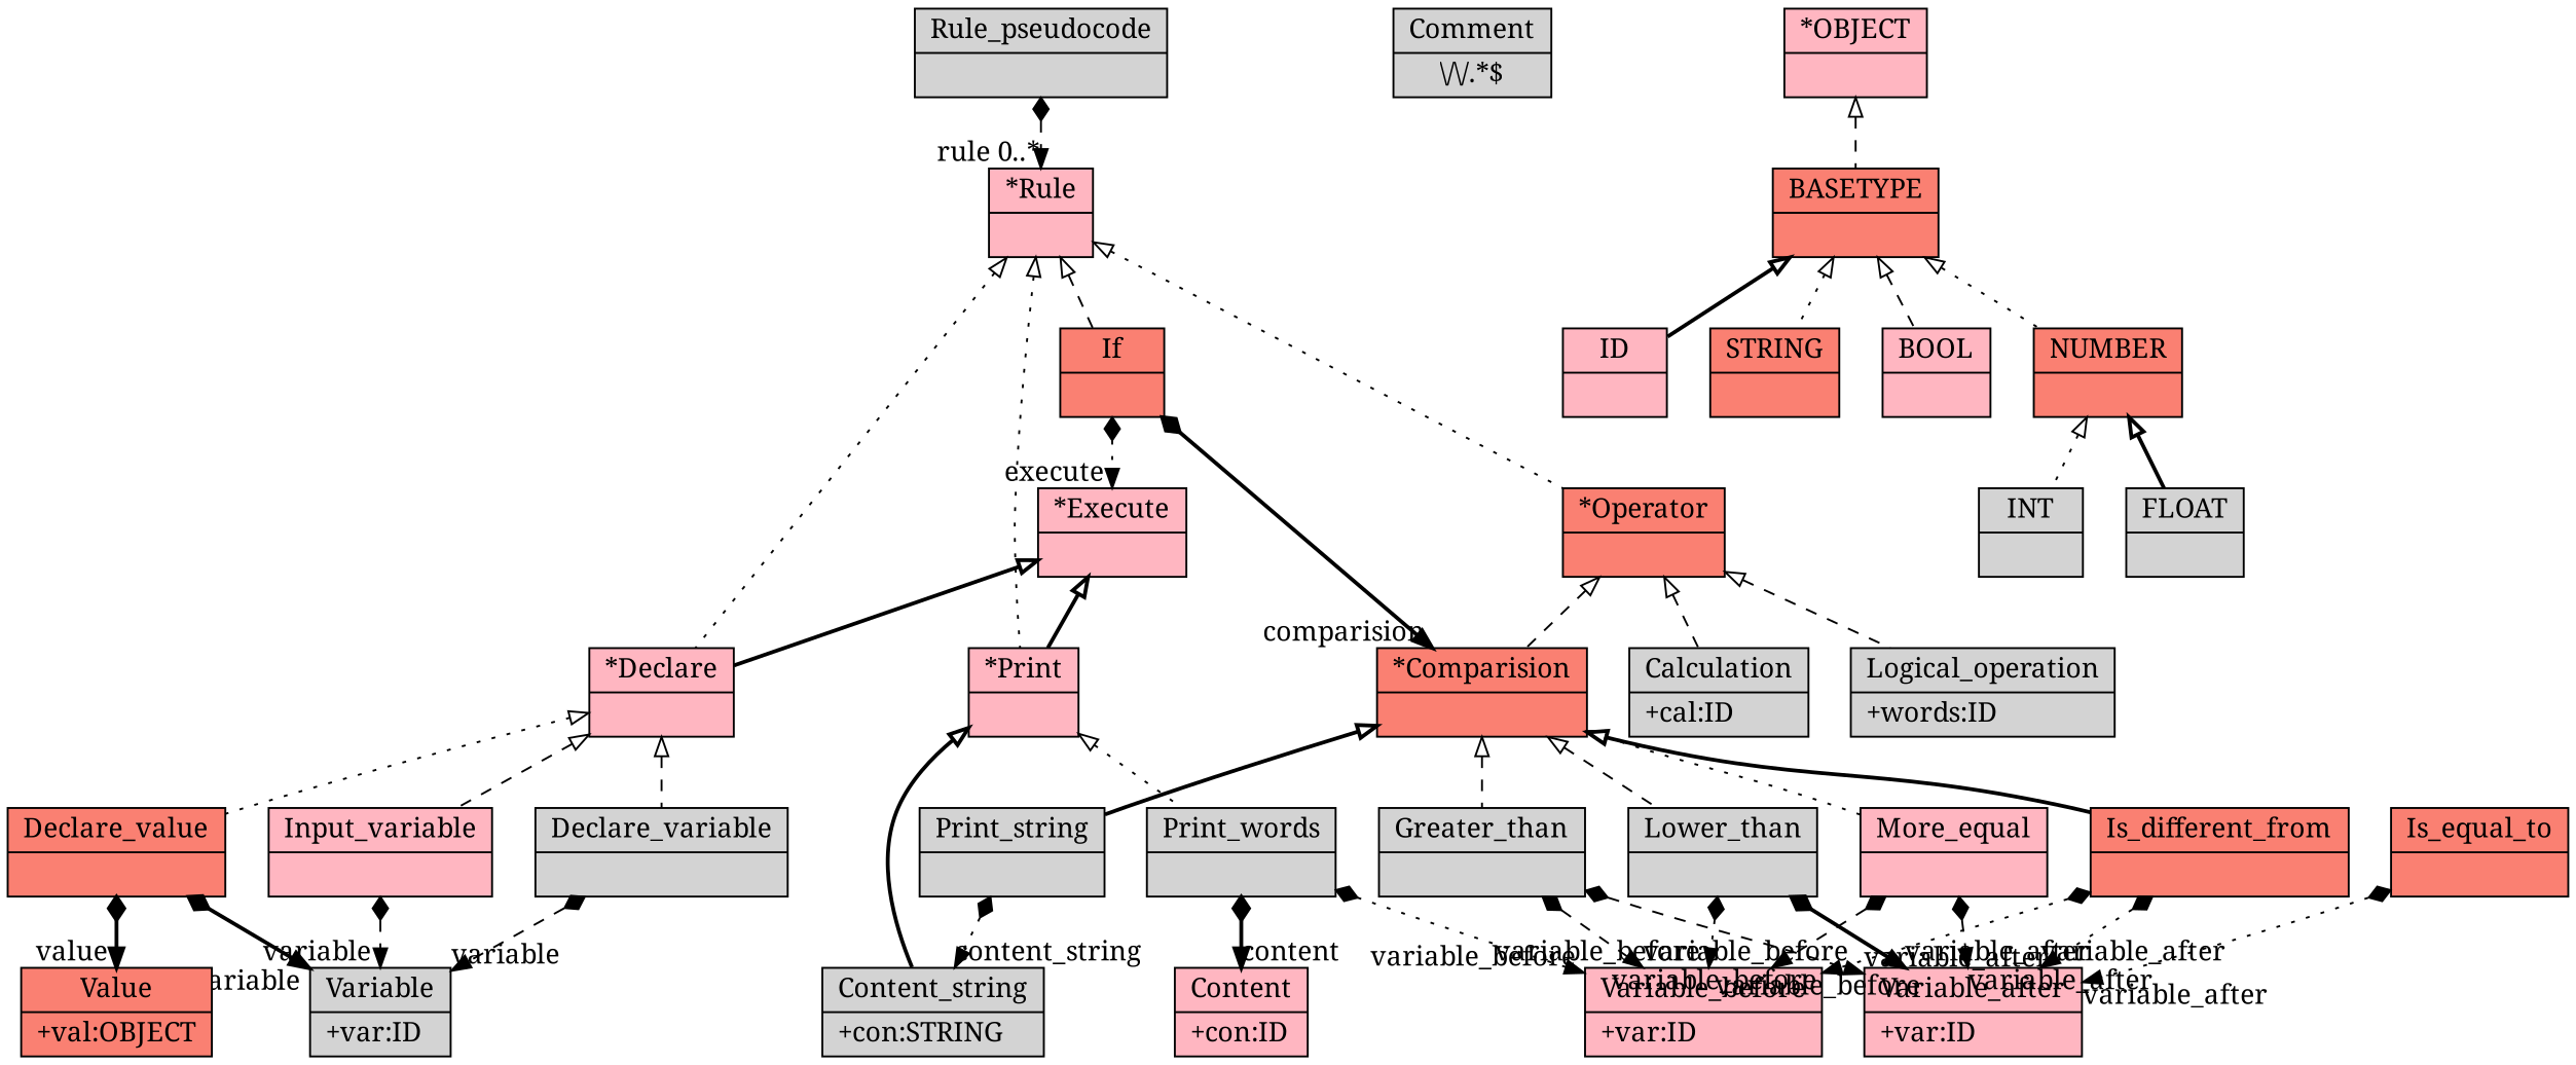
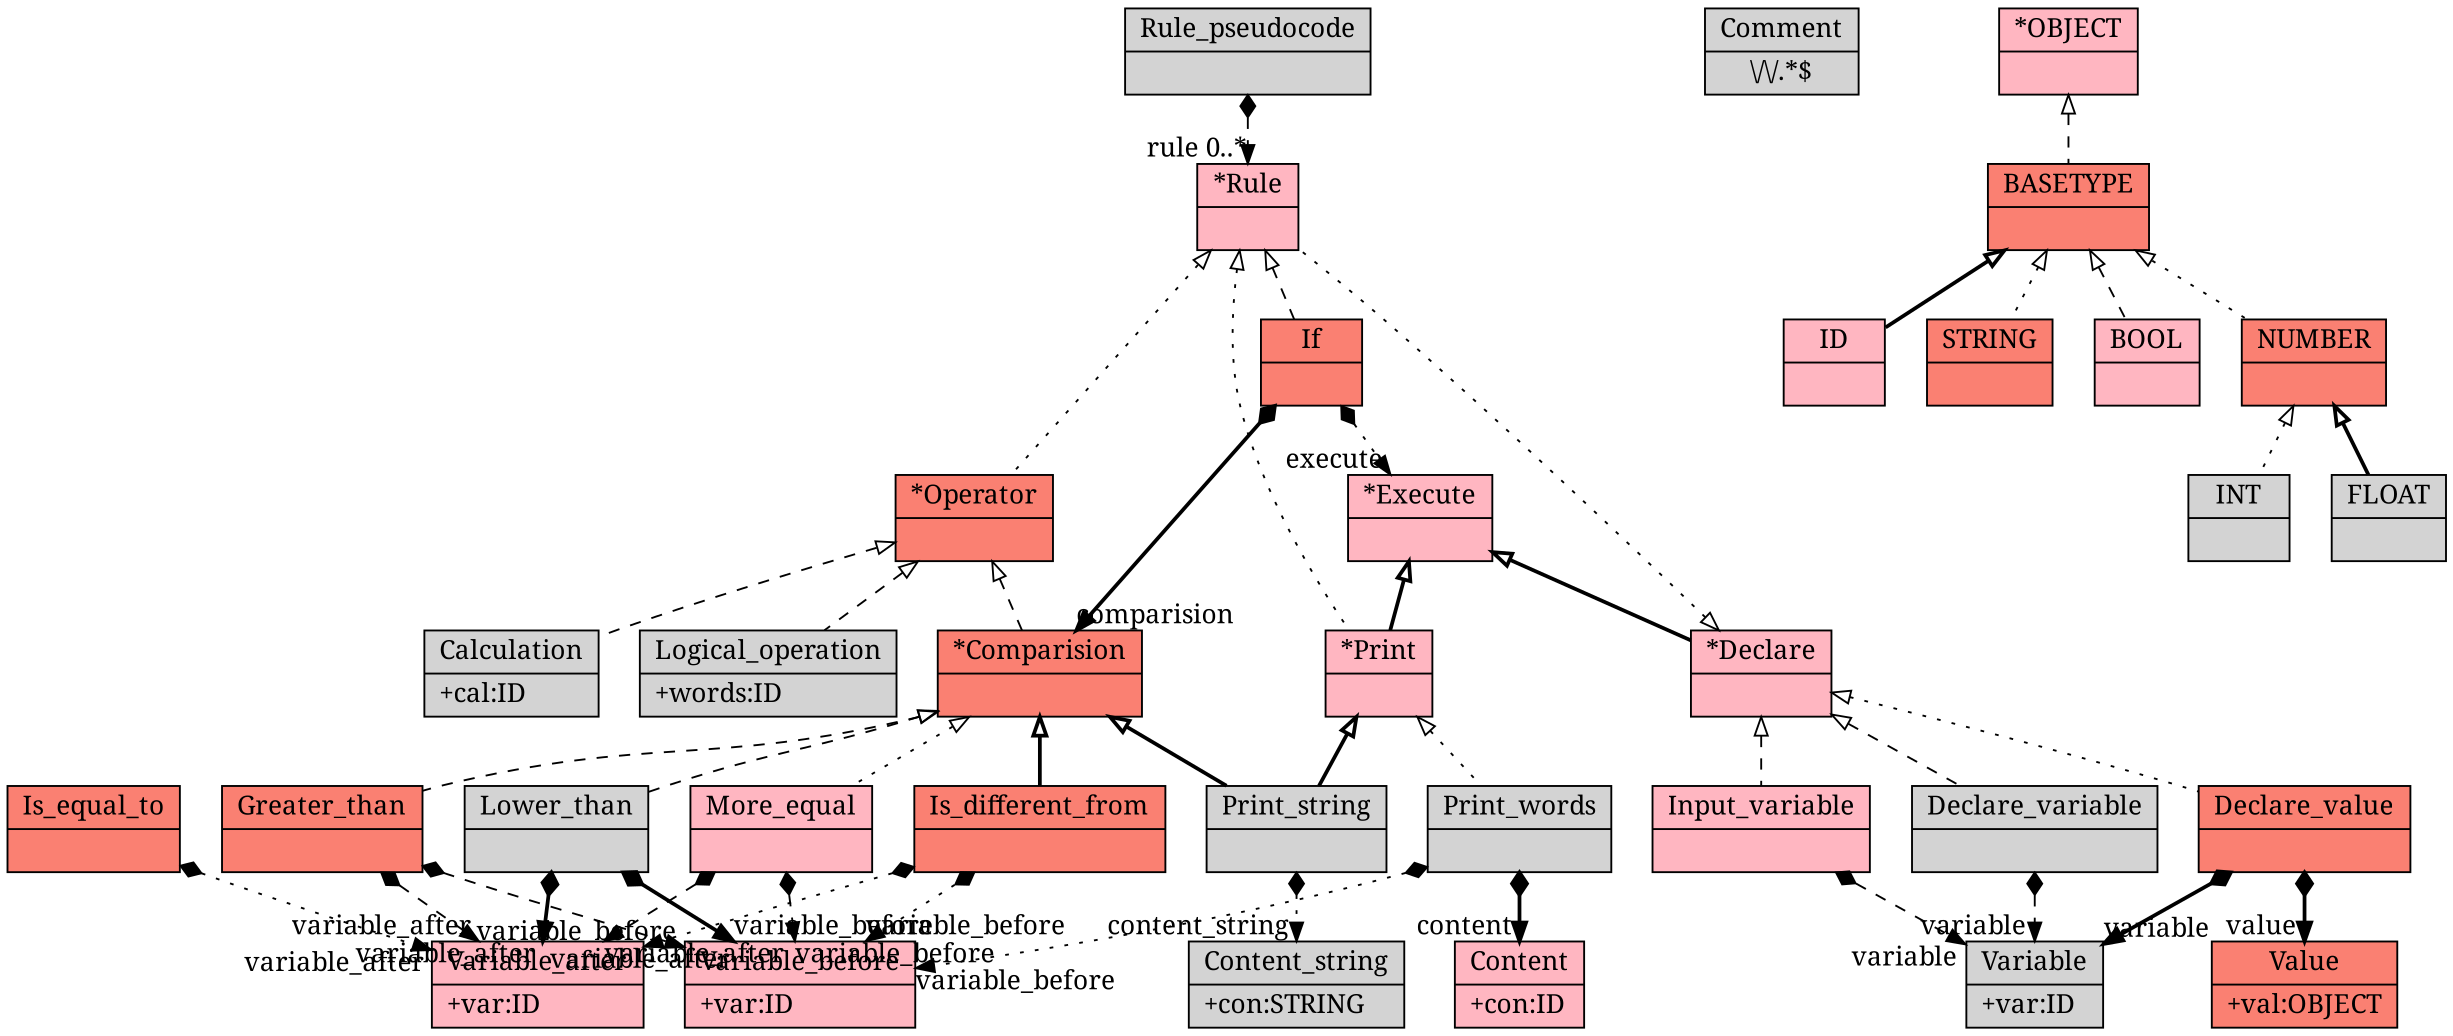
  digraph {
    fontname="Noto Serif"
    fontsize=8
    nodesep=0.3
    node [fillcolor=lightgrey fontname="Noto Serif" shape=record style=filled]
    edge [arrowtail=empty dir=back fontname="Noto Serif" style=dashed]
    n1 [label="{Rule_pseudocode|}"]
    n2 [fillcolor=lightpink label="{*Rule|}"]
    n3 [fillcolor=lightpink label="{*Declare|}"]
    n4 [fillcolor=lightpink label="{*Print|}"]
    n5 [fillcolor=salmon label="{*Operator|}"]
    n6 [fillcolor=salmon label="{If|}"]
    n7 [label="{Declare_variable|}"]
    n8 [fillcolor=lightpink label="{Input_variable|}"]
    n9 [fillcolor=salmon label="{Declare_value|}"]
    n10 [label="{Print_string|}"]
    n11 [label="{Print_words|}"]
    n12 [fillcolor=salmon label="{*Comparision|}"]
    n13 [label="{Calculation|+cal:ID\l}"]
    n14 [label="{Logical_operation|+words:ID\l}"]
    n15 [fillcolor=lightpink label="{*Execute|}"]
    n16 [label="{Variable|+var:ID\l}"]
    n17 [fillcolor=salmon label="{Value|+val:OBJECT\l}"]
    n18 [label="{Content_string|+con:STRING\l}"]
    n19 [fillcolor=lightpink label="{Content|+con:ID\l}"]
    n20 [fillcolor=lightpink label="{Variable_before|+var:ID\l}"]
-   n21 [label="{Greater_than|}"]
+   n21 [fillcolor=salmon label="{Greater_than|}"]
    n22 [label="{Lower_than|}"]
    n23 [fillcolor=lightpink label="{More_equal|}"]
    n24 [fillcolor=salmon label="{Is_different_from|}"]
    n25 [fillcolor=lightpink label="{Variable_after|+var:ID\l}"]
    n26 [fillcolor=salmon label="{Is_equal_to|}"]
    n27 [label="{Comment|\\/\\/.*$}"]
    n28 [fillcolor=lightpink label="{ID|}"]
    n29 [fillcolor=salmon label="{STRING|}"]
    n30 [fillcolor=lightpink label="{BOOL|}"]
    n31 [label="{INT|}"]
    n32 [label="{FLOAT|}"]
    n33 [fillcolor=salmon label="{NUMBER|}"]
    n34 [fillcolor=salmon label="{BASETYPE|}"]
    n35 [fillcolor=lightpink label="{*OBJECT|}"]
    n1 -> n2 [arrowtail=diamond dir=both headlabel="rule 0..*"]
-   n2 -> n3 [style=dotted]
+   n3 -> n2 [style=dotted]
    n2 -> n4 [style=dotted]
    n2 -> n5 [style=dotted]
    n2 -> n6
    n3 -> n7
    n3 -> n8
    n3 -> n9 [style=dotted]
-   n4 -> n18 [style=bold]
+   n4 -> n10 [style=bold]
    n4 -> n11 [style=dotted]
    n5 -> n12
    n5 -> n13
    n5 -> n14
    n6 -> n12 [arrowtail=diamond dir=both headlabel="comparision " style=bold]
    n6 -> n15 [arrowtail=diamond dir=both headlabel="execute " style=dotted]
    n7 -> n16 [arrowtail=diamond dir=both headlabel="variable "]
    n8 -> n16 [arrowtail=diamond dir=both headlabel="variable "]
    n9 -> n16 [arrowtail=diamond dir=both headlabel="variable " style=bold]
    n9 -> n17 [arrowtail=diamond dir=both headlabel="value " style=bold]
    n10 -> n18 [arrowtail=diamond dir=both headlabel="content_string " style=dotted]
    n11 -> n19 [arrowtail=diamond dir=both headlabel="content " style=bold]
    n11 -> n20 [arrowtail=diamond dir=both headlabel="variable_before " style=dotted]
    n12 -> n10 [style=bold]
    n12 -> n21
    n12 -> n22
    n12 -> n23 [style=dotted]
    n12 -> n24 [style=bold]
    n15 -> n3 [style=bold]
    n15 -> n4 [style=bold]
    n21 -> n20 [arrowtail=diamond dir=both headlabel="variable_before "]
    n21 -> n25 [arrowtail=diamond dir=both headlabel="variable_after "]
-   n22 -> n20 [arrowtail=diamond dir=both headlabel="variable_before " style=dotted]
+   n22 -> n20 [arrowtail=diamond dir=both headlabel="variable_before " style=bold]
    n22 -> n25 [arrowtail=diamond dir=both headlabel="variable_after " style=bold]
    n23 -> n20 [arrowtail=diamond dir=both headlabel="variable_before "]
    n23 -> n25 [arrowtail=diamond dir=both headlabel="variable_after "]
    n24 -> n20 [arrowtail=diamond dir=both headlabel="variable_before " style=dotted]
    n24 -> n25 [arrowtail=diamond dir=both headlabel="variable_after " style=dotted]
    n26 -> n25 [arrowtail=diamond dir=both headlabel="variable_after " style=dotted]
    n33 -> n31 [style=dotted]
    n33 -> n32 [style=bold]
    n34 -> n28 [style=bold]
    n34 -> n29 [style=dotted]
    n34 -> n30
    n34 -> n33 [style=dotted]
    n35 -> n34
  }
